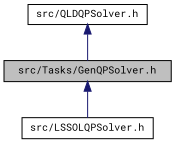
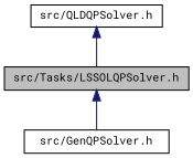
  digraph {
    fontname="Roboto Mono"
    node [color=black fillcolor=white fontname="Roboto Mono" fontsize=10 shape=record style=filled]
    edge [color=midnightblue dir=back fontname="Roboto Mono" fontsize=10 labelfontname=Helvetica labelfontsize=10 style=solid]
-   n1 [fillcolor=grey75 fontcolor=black height=0.2 label="src/Tasks/GenQPSolver.h" width=0.4]
-   n2 [height=0.2 label="src/LSSOLQPSolver.h" width=0.4]
+   n1 [fillcolor=grey75 fontcolor=black height=0.2 label="src/Tasks/LSSOLQPSolver.h" width=0.4]
+   n2 [height=0.2 label="src/GenQPSolver.h" width=0.4]
    n3 [height=0.2 label="src/QLDQPSolver.h" width=0.4]
    n1 -> n2
    n3 -> n1
  }
